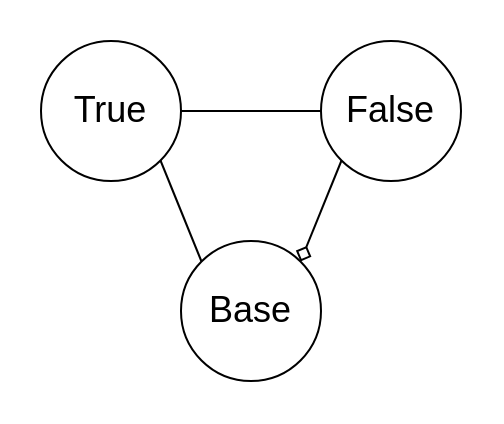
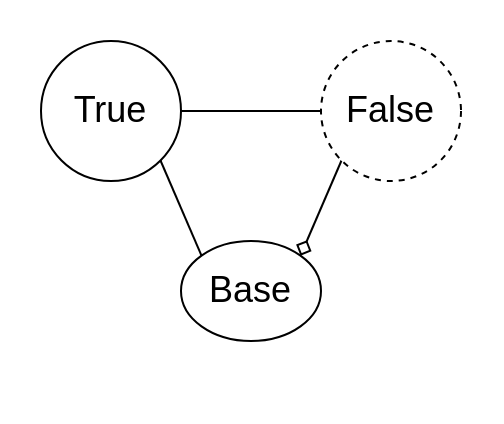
  <mxCell id="0" />
  <mxCell id="1" parent="0" />
- <mxCell id="2" value="&lt;font style=&quot;font-size: 18px;&quot;&gt;Base&lt;/font&gt;" style="ellipse;whiteSpace=wrap;html=1;aspect=fixed;" vertex="1" parent="1"><mxGeometry x="90" y="120" width="70" height="70" as="geometry" /></mxCell>
+ <mxCell id="2" value="&lt;font style=&quot;font-size: 18px;&quot;&gt;Base&lt;/font&gt;" style="ellipse;whiteSpace=wrap;html=1;aspect=fixed;" vertex="1" parent="1"><mxGeometry x="90" y="120" width="70" height="50" as="geometry" /></mxCell>
  <mxCell id="3" style="edgeStyle=orthogonalEdgeStyle;rounded=0;orthogonalLoop=1;jettySize=auto;html=1;exitX=1;exitY=0.5;exitDx=0;exitDy=0;entryX=0;entryY=0.5;entryDx=0;entryDy=0;endArrow=none;endFill=0;" edge="1" parent="1" source="5" target="7"><mxGeometry relative="1" as="geometry" /></mxCell>
  <mxCell id="4" style="rounded=0;orthogonalLoop=1;jettySize=auto;html=1;exitX=1;exitY=1;exitDx=0;exitDy=0;entryX=0;entryY=0;entryDx=0;entryDy=0;endArrow=none;endFill=0;" edge="1" parent="1" source="5" target="2"><mxGeometry relative="1" as="geometry" /></mxCell>
  <mxCell id="5" value="&lt;font style=&quot;font-size: 18px;&quot;&gt;True&lt;/font&gt;&lt;span style=&quot;color: rgba(0, 0, 0, 0); font-family: monospace; font-size: 0px; text-align: start; text-wrap: nowrap;&quot;&gt;%3CmxGraphModel%3E%3Croot%3E%3CmxCell%20id%3D%220%22%2F%3E%3CmxCell%20id%3D%221%22%20parent%3D%220%22%2F%3E%3CmxCell%20id%3D%222%22%20value%3D%22%26lt%3Bfont%20style%3D%26quot%3Bfont-size%3A%2018px%3B%26quot%3B%26gt%3BBase%26lt%3B%2Ffont%26gt%3B%22%20style%3D%22ellipse%3BwhiteSpace%3Dwrap%3Bhtml%3D1%3Baspect%3Dfixed%3B%22%20vertex%3D%221%22%20parent%3D%221%22%3E%3CmxGeometry%20x%3D%22370%22%20y%3D%22290%22%20width%3D%2270%22%20height%3D%2270%22%20as%3D%22geometry%22%2F%3E%3C%2FmxCell%3E%3C%2Froot%3E%3C%2FmxGraphModel%3E&lt;/span&gt;" style="ellipse;whiteSpace=wrap;html=1;aspect=fixed;" vertex="1" parent="1"><mxGeometry x="20" y="20" width="70" height="70" as="geometry" /></mxCell>
  <mxCell id="6" style="rounded=0;orthogonalLoop=1;jettySize=auto;html=1;exitX=0;exitY=1;exitDx=0;exitDy=0;entryX=1;entryY=0;entryDx=0;entryDy=0;endArrow=diamond;endFill=0;" edge="1" parent="1" source="7" target="2"><mxGeometry relative="1" as="geometry" /></mxCell>
- <mxCell id="7" value="&lt;font style=&quot;font-size: 18px;&quot;&gt;False&lt;/font&gt;" style="ellipse;whiteSpace=wrap;html=1;aspect=fixed;" vertex="1" parent="1"><mxGeometry x="160" y="20" width="70" height="70" as="geometry" /></mxCell>
+ <mxCell id="7" value="&lt;font style=&quot;font-size: 18px;&quot;&gt;False&lt;/font&gt;" style="ellipse;whiteSpace=wrap;html=1;aspect=fixed;dashed=1;" vertex="1" parent="1"><mxGeometry x="160" y="20" width="70" height="70" as="geometry" /></mxCell>
